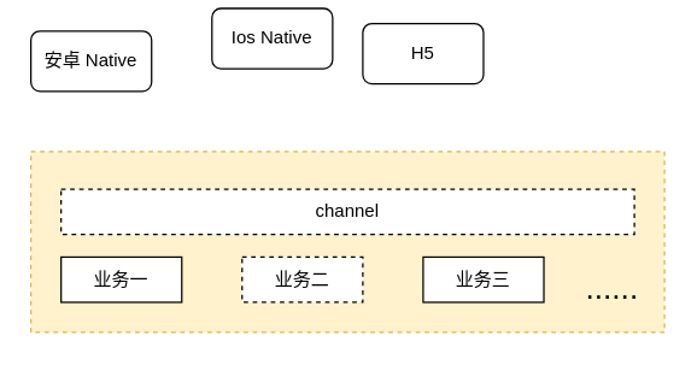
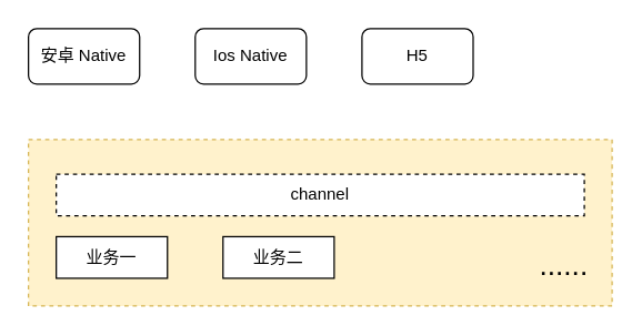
  <mxCell id="0" />
  <mxCell id="1" parent="0" />
  <mxCell id="2" value="" style="rounded=0;whiteSpace=wrap;html=1;fillColor=#fff2cc;strokeColor=#d6b656;dashed=1;glass=0;" vertex="1" parent="1"><mxGeometry x="20" y="100" width="420" height="120" as="geometry" /></mxCell>
  <mxCell id="3" value="业务一" style="rounded=0;whiteSpace=wrap;html=1;" vertex="1" parent="1"><mxGeometry x="40" y="170" width="80" height="30" as="geometry" /></mxCell>
- <mxCell id="4" value="业务二" style="rounded=0;whiteSpace=wrap;html=1;dashed=1;" vertex="1" parent="1"><mxGeometry x="160" y="170" width="80" height="30" as="geometry" /></mxCell>
- <mxCell id="5" value="业务三" style="rounded=0;whiteSpace=wrap;html=1;" vertex="1" parent="1"><mxGeometry x="280" y="170" width="80" height="30" as="geometry" /></mxCell>
+ <mxCell id="4" value="业务二" style="rounded=0;whiteSpace=wrap;html=1;" vertex="1" parent="1"><mxGeometry x="160" y="170" width="80" height="30" as="geometry" /></mxCell>
  <mxCell id="6" value="&lt;font style=&quot;font-size: 21px&quot;&gt;......&lt;/font&gt;" style="text;html=1;align=center;verticalAlign=middle;resizable=0;points=[];autosize=1;strokeColor=none;" vertex="1" parent="1"><mxGeometry x="380" y="180" width="50" height="20" as="geometry" /></mxCell>
  <mxCell id="7" value="安卓 Native" style="rounded=1;whiteSpace=wrap;html=1;" vertex="1" parent="1"><mxGeometry x="20" y="20" width="80" height="40" as="geometry" /></mxCell>
- <mxCell id="8" value="Ios Native" style="rounded=1;whiteSpace=wrap;html=1;" vertex="1" parent="1"><mxGeometry x="140" y="5" width="80" height="40" as="geometry" /></mxCell>
- <mxCell id="9" value="H5" style="rounded=1;whiteSpace=wrap;html=1;" vertex="1" parent="1"><mxGeometry x="240" y="15" width="80" height="40" as="geometry" /></mxCell>
+ <mxCell id="8" value="Ios Native" style="rounded=1;whiteSpace=wrap;html=1;" vertex="1" parent="1"><mxGeometry x="140" y="20" width="80" height="40" as="geometry" /></mxCell>
+ <mxCell id="9" value="H5" style="rounded=1;whiteSpace=wrap;html=1;" vertex="1" parent="1"><mxGeometry x="260" y="20" width="80" height="40" as="geometry" /></mxCell>
  <mxCell id="10" value="channel" style="rounded=0;whiteSpace=wrap;html=1;dashed=1;" vertex="1" parent="1"><mxGeometry x="40" y="125" width="380" height="30" as="geometry" /></mxCell>
